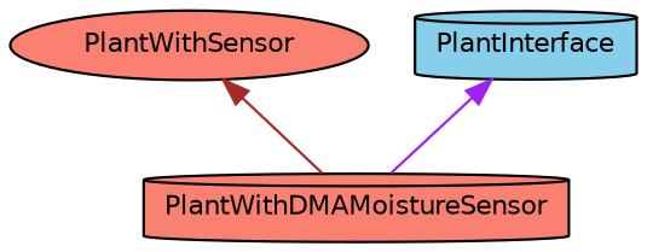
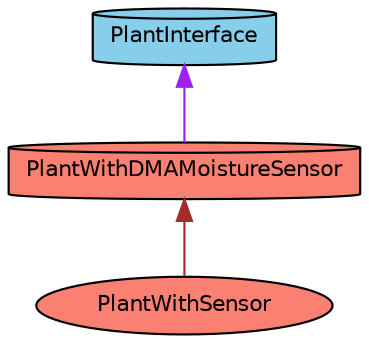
  digraph {
    node [color=black fillcolor=salmon fontname=Helvetica fontsize=10 shape=cylinder style=filled]
    edge [dir=back fontname=Helvetica fontsize=10 labelfontname=Helvetica labelfontsize=10 style=solid]
    n1 [fontcolor=black height=0.2 label=PlantWithSensor shape=ellipse width=0.4]
    n2 [height=0.2 label=PlantWithDMAMoistureSensor width=0.4]
    n3 [fillcolor=skyblue height=0.2 label=PlantInterface width=0.4]
-   n1 -> n2 [color=brown]
+   n2 -> n1 [color=brown]
    n3 -> n2 [color=purple]
  }
